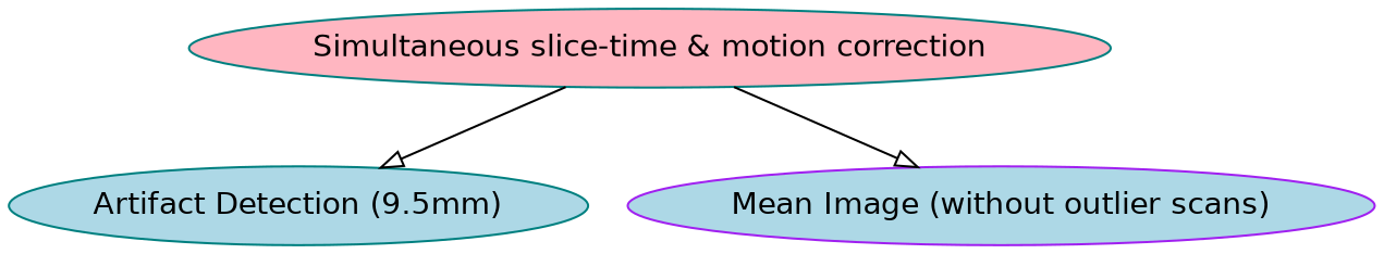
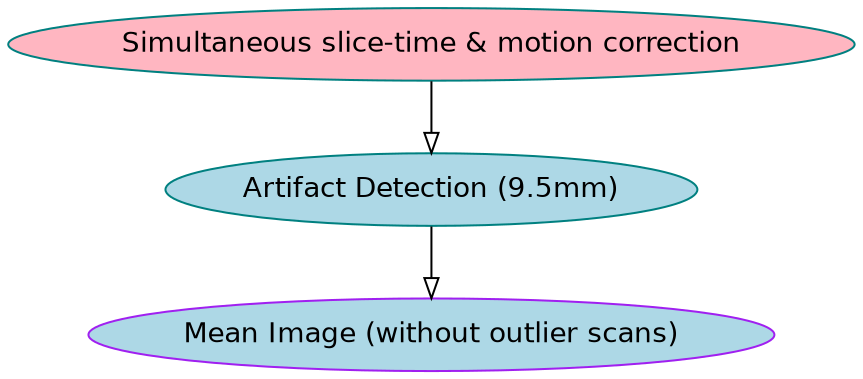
  digraph {
    fontname=helvetica
    node [color=teal fillcolor=lightblue fontname=helvetica style=filled]
    edge [arrowhead=onormal]
    n1 [fillcolor=lightpink label="Simultaneous slice-time & motion correction"]
    n2 [label="Artifact Detection (9.5mm)"]
    n3 [color=purple label="Mean Image (without outlier scans)"]
    n1 -> n2
-   n1 -> n3
+   n2 -> n3
  }
